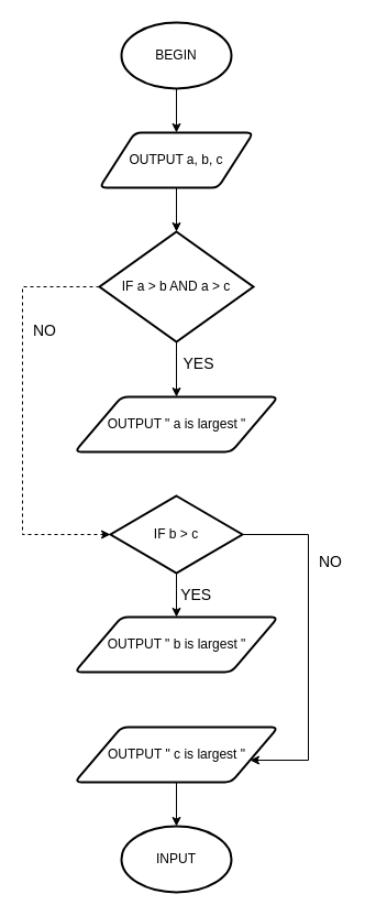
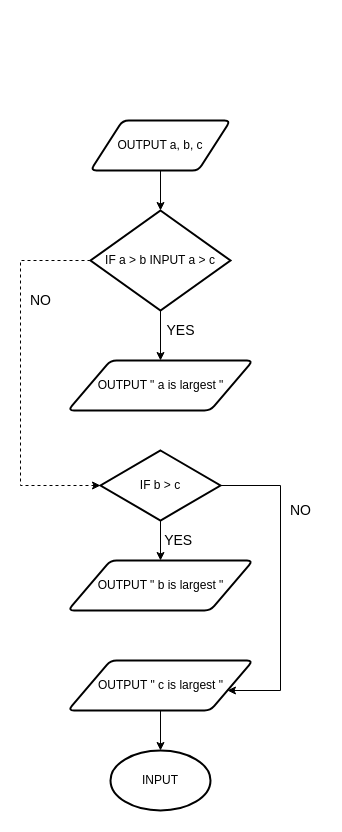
  <mxCell id="0" />
  <mxCell id="1" parent="0" />
- <mxCell id="2" style="edgeStyle=orthogonalEdgeStyle;rounded=0;orthogonalLoop=1;jettySize=auto;html=1;entryX=0.5;entryY=0;entryDx=0;entryDy=0;" edge="1" parent="1" source="3" target="5"><mxGeometry relative="1" as="geometry" /></mxCell>
- <mxCell id="3" value="BEGIN" style="strokeWidth=2;html=1;shape=mxgraph.flowchart.start_1;whiteSpace=wrap;" vertex="1" parent="1"><mxGeometry x="110" y="20" width="100" height="60" as="geometry" /></mxCell>
  <mxCell id="4" style="edgeStyle=orthogonalEdgeStyle;rounded=0;orthogonalLoop=1;jettySize=auto;html=1;entryX=0.5;entryY=0;entryDx=0;entryDy=0;entryPerimeter=0;" edge="1" parent="1" source="5" target="8"><mxGeometry relative="1" as="geometry" /></mxCell>
  <mxCell id="5" value="OUTPUT a, b, c" style="shape=parallelogram;html=1;strokeWidth=2;perimeter=parallelogramPerimeter;whiteSpace=wrap;rounded=1;arcSize=12;size=0.23;" vertex="1" parent="1"><mxGeometry x="90" y="120" width="140" height="50" as="geometry" /></mxCell>
  <mxCell id="6" style="edgeStyle=orthogonalEdgeStyle;rounded=0;orthogonalLoop=1;jettySize=auto;html=1;entryX=0;entryY=0.5;entryDx=0;entryDy=0;entryPerimeter=0;fontSize=14;dashed=1;" edge="1" parent="1" source="8" target="12"><mxGeometry relative="1" as="geometry"><Array as="points"><mxPoint x="20" y="260" /><mxPoint x="20" y="485" /></Array></mxGeometry></mxCell>
  <mxCell id="7" style="edgeStyle=orthogonalEdgeStyle;rounded=0;orthogonalLoop=1;jettySize=auto;html=1;entryX=0.5;entryY=0;entryDx=0;entryDy=0;fontSize=14;" edge="1" parent="1" source="8" target="9"><mxGeometry relative="1" as="geometry" /></mxCell>
- <mxCell id="8" value="IF a &amp;gt; b AND a &amp;gt; c" style="strokeWidth=2;html=1;shape=mxgraph.flowchart.decision;whiteSpace=wrap;" vertex="1" parent="1"><mxGeometry x="90" y="210" width="140" height="100" as="geometry" /></mxCell>
+ <mxCell id="8" value="IF a &amp;gt; b INPUT a &amp;gt; c" style="strokeWidth=2;html=1;shape=mxgraph.flowchart.decision;whiteSpace=wrap;" vertex="1" parent="1"><mxGeometry x="90" y="210" width="140" height="100" as="geometry" /></mxCell>
  <mxCell id="9" value="OUTPUT &quot; a is largest &quot;" style="shape=parallelogram;html=1;strokeWidth=2;perimeter=parallelogramPerimeter;whiteSpace=wrap;rounded=1;arcSize=12;size=0.23;" vertex="1" parent="1"><mxGeometry x="67.5" y="360" width="185" height="50" as="geometry" /></mxCell>
  <mxCell id="10" style="edgeStyle=orthogonalEdgeStyle;rounded=0;orthogonalLoop=1;jettySize=auto;html=1;entryX=0.5;entryY=0;entryDx=0;entryDy=0;fontSize=14;" edge="1" parent="1" source="12" target="16"><mxGeometry relative="1" as="geometry" /></mxCell>
  <mxCell id="11" style="edgeStyle=orthogonalEdgeStyle;rounded=0;orthogonalLoop=1;jettySize=auto;html=1;fontSize=14;" edge="1" parent="1" source="12" target="18"><mxGeometry relative="1" as="geometry"><Array as="points"><mxPoint x="280" y="485" /><mxPoint x="280" y="690" /></Array></mxGeometry></mxCell>
  <mxCell id="12" value="IF b &amp;gt; c" style="strokeWidth=2;html=1;shape=mxgraph.flowchart.decision;whiteSpace=wrap;" vertex="1" parent="1"><mxGeometry x="100" y="450" width="120" height="70" as="geometry" /></mxCell>
  <mxCell id="13" style="edgeStyle=orthogonalEdgeStyle;rounded=0;orthogonalLoop=1;jettySize=auto;html=1;exitX=0.5;exitY=1;exitDx=0;exitDy=0;exitPerimeter=0;fontSize=14;" edge="1" parent="1" source="12" target="12"><mxGeometry relative="1" as="geometry" /></mxCell>
  <mxCell id="14" value="NO" style="text;html=1;align=center;verticalAlign=middle;resizable=0;points=[];autosize=1;fontSize=14;" vertex="1" parent="1"><mxGeometry x="20" y="290" width="40" height="20" as="geometry" /></mxCell>
  <mxCell id="15" value="YES" style="text;html=1;align=center;verticalAlign=middle;resizable=0;points=[];autosize=1;fontSize=14;" vertex="1" parent="1"><mxGeometry x="160" y="320" width="40" height="20" as="geometry" /></mxCell>
  <mxCell id="16" value="OUTPUT &quot; b is largest &quot;" style="shape=parallelogram;html=1;strokeWidth=2;perimeter=parallelogramPerimeter;whiteSpace=wrap;rounded=1;arcSize=12;size=0.23;" vertex="1" parent="1"><mxGeometry x="67.5" y="560" width="185" height="50" as="geometry" /></mxCell>
  <mxCell id="17" style="edgeStyle=orthogonalEdgeStyle;rounded=0;orthogonalLoop=1;jettySize=auto;html=1;entryX=0.5;entryY=0;entryDx=0;entryDy=0;entryPerimeter=0;fontSize=14;" edge="1" parent="1" source="18" target="21"><mxGeometry relative="1" as="geometry" /></mxCell>
  <mxCell id="18" value="OUTPUT &quot; c is largest &quot;" style="shape=parallelogram;html=1;strokeWidth=2;perimeter=parallelogramPerimeter;whiteSpace=wrap;rounded=1;arcSize=12;size=0.23;" vertex="1" parent="1"><mxGeometry x="67.5" y="660" width="185" height="50" as="geometry" /></mxCell>
  <mxCell id="19" value="NO" style="text;html=1;align=center;verticalAlign=middle;resizable=0;points=[];autosize=1;fontSize=14;" vertex="1" parent="1"><mxGeometry x="280" y="500" width="40" height="20" as="geometry" /></mxCell>
  <mxCell id="20" value="&amp;nbsp; &amp;nbsp; YES" style="text;html=1;align=center;verticalAlign=middle;resizable=0;points=[];autosize=1;fontSize=14;" vertex="1" parent="1"><mxGeometry x="140" y="530" width="60" height="20" as="geometry" /></mxCell>
  <mxCell id="21" value="INPUT" style="strokeWidth=2;html=1;shape=mxgraph.flowchart.start_1;whiteSpace=wrap;" vertex="1" parent="1"><mxGeometry x="110" y="750" width="100" height="60" as="geometry" /></mxCell>
